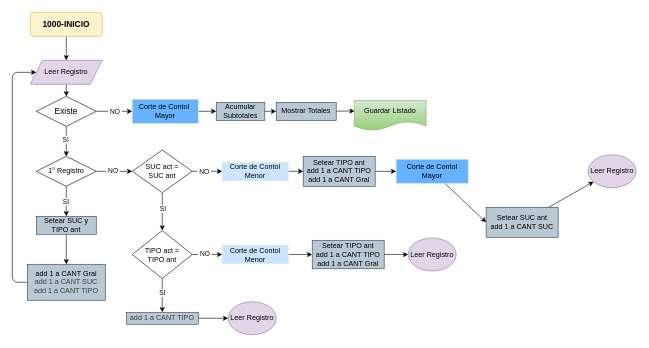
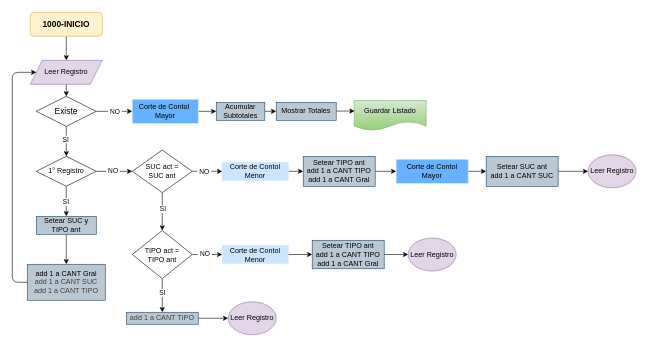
  <mxCell id="0" />
  <mxCell id="1" parent="0" />
  <mxCell id="2" value="" style="edgeStyle=none;html=1;entryX=0.5;entryY=0;entryDx=0;entryDy=0;" parent="1" source="3" target="10" edge="1"><mxGeometry relative="1" as="geometry"><mxPoint x="110" y="100" as="targetPoint" /></mxGeometry></mxCell>
  <mxCell id="3" value="1000-INICIO" style="rounded=1;whiteSpace=wrap;html=1;fillColor=#fff2cc;strokeColor=#d6b656;fontStyle=1;fontSize=14;" parent="1" vertex="1"><mxGeometry x="50" y="20" width="120" height="40" as="geometry" /></mxCell>
  <mxCell id="4" value="" style="edgeStyle=none;html=1;exitX=0.5;exitY=1;exitDx=0;exitDy=0;" parent="1" source="10" target="7" edge="1"><mxGeometry relative="1" as="geometry"><mxPoint x="110" y="140" as="sourcePoint" /></mxGeometry></mxCell>
  <mxCell id="5" style="edgeStyle=none;html=1;entryX=0.5;entryY=0;entryDx=0;entryDy=0;" parent="1" source="7" target="13" edge="1"><mxGeometry relative="1" as="geometry"><mxPoint x="110" y="239.5" as="targetPoint" /></mxGeometry></mxCell>
  <mxCell id="6" value="SI" style="edgeLabel;html=1;align=center;verticalAlign=middle;resizable=0;points=[];" parent="5" vertex="1" connectable="0"><mxGeometry x="-0.148" y="-2" relative="1" as="geometry"><mxPoint as="offset" /></mxGeometry></mxCell>
  <mxCell id="7" value="Existe" style="rhombus;whiteSpace=wrap;html=1;fontSize=14;rounded=0;fontStyle=0;" parent="1" vertex="1"><mxGeometry x="60" y="160" width="100" height="50" as="geometry" /></mxCell>
  <mxCell id="8" value="" style="endArrow=classic;html=1;entryX=0;entryY=0.5;entryDx=0;entryDy=0;exitX=1;exitY=0.5;exitDx=0;exitDy=0;" parent="1" source="7" target="17" edge="1"><mxGeometry relative="1" as="geometry"><mxPoint x="180" y="170" as="sourcePoint" /><mxPoint x="280" y="170" as="targetPoint" /></mxGeometry></mxCell>
  <mxCell id="9" value="&amp;nbsp;NO&amp;nbsp;" style="edgeLabel;resizable=0;html=1;;align=center;verticalAlign=middle;" parent="8" connectable="0" vertex="1"><mxGeometry relative="1" as="geometry" /></mxCell>
  <mxCell id="10" value="Leer Registro" style="shape=parallelogram;perimeter=parallelogramPerimeter;whiteSpace=wrap;html=1;fixedSize=1;fillColor=#e1d5e7;strokeColor=#9673a6;" parent="1" vertex="1"><mxGeometry x="50" y="100" width="120" height="40" as="geometry" /></mxCell>
  <mxCell id="11" value="" style="edgeStyle=none;html=1;" parent="1" source="13" target="30" edge="1"><mxGeometry relative="1" as="geometry" /></mxCell>
  <mxCell id="12" value="&amp;nbsp;NO&amp;nbsp;" style="edgeLabel;html=1;align=center;verticalAlign=middle;resizable=0;points=[];" parent="11" vertex="1" connectable="0"><mxGeometry x="-0.095" y="1" relative="1" as="geometry"><mxPoint as="offset" /></mxGeometry></mxCell>
  <mxCell id="13" value="1° Registro" style="rhombus;whiteSpace=wrap;html=1;" parent="1" vertex="1"><mxGeometry x="60" y="260" width="100" height="50" as="geometry" /></mxCell>
  <mxCell id="14" value="" style="endArrow=classic;html=1;exitX=0.5;exitY=1;exitDx=0;exitDy=0;entryX=0.5;entryY=0;entryDx=0;entryDy=0;" parent="1" source="13" target="19" edge="1"><mxGeometry relative="1" as="geometry"><mxPoint x="230" y="280" as="sourcePoint" /><mxPoint x="110" y="350" as="targetPoint" /></mxGeometry></mxCell>
  <mxCell id="15" value="SI&amp;nbsp;" style="edgeLabel;resizable=0;html=1;;align=center;verticalAlign=middle;" parent="14" connectable="0" vertex="1"><mxGeometry relative="1" as="geometry"><mxPoint as="offset" /></mxGeometry></mxCell>
  <mxCell id="16" style="edgeStyle=none;html=1;entryX=0;entryY=0.5;entryDx=0;entryDy=0;" parent="1" source="17" target="25" edge="1"><mxGeometry relative="1" as="geometry" /></mxCell>
  <mxCell id="17" value="Corte de Contol&amp;nbsp;&lt;div&gt;Mayor&lt;/div&gt;" style="rounded=0;whiteSpace=wrap;html=1;fillColor=#66B2FF;strokeColor=#CCE5FF;" parent="1" vertex="1"><mxGeometry x="220" y="165" width="110" height="40" as="geometry" /></mxCell>
  <mxCell id="18" style="edgeStyle=none;html=1;entryX=0.5;entryY=0;entryDx=0;entryDy=0;" parent="1" source="19" target="20" edge="1"><mxGeometry relative="1" as="geometry" /></mxCell>
  <mxCell id="19" value="&lt;span style=&quot;color: rgb(0, 0, 0); font-family: Helvetica; font-size: 12px; font-style: normal; font-variant-ligatures: normal; font-variant-caps: normal; font-weight: 400; letter-spacing: normal; orphans: 2; text-align: center; text-indent: 0px; text-transform: none; widows: 2; word-spacing: 0px; -webkit-text-stroke-width: 0px; white-space: normal; text-decoration-thickness: initial; text-decoration-style: initial; text-decoration-color: initial; float: none; display: inline !important;&quot;&gt;Setear SUC y TIPO ant&lt;/span&gt;" style="rounded=0;whiteSpace=wrap;html=1;fillColor=#bac8d3;strokeColor=#23445d;" parent="1" vertex="1"><mxGeometry x="60" y="360" width="100" height="30" as="geometry" /></mxCell>
  <mxCell id="20" value="&lt;div&gt;add 1 a CANT Gral&lt;/div&gt;&lt;div&gt;&lt;span style=&quot;color: rgb(63, 63, 63);&quot;&gt;add 1 a CANT SUC&lt;/span&gt;&lt;/div&gt;&lt;div&gt;&lt;span style=&quot;color: rgb(63, 63, 63);&quot;&gt;add 1 a CANT TIPO&lt;/span&gt;&lt;/div&gt;" style="rounded=0;whiteSpace=wrap;html=1;fillColor=#bac8d3;strokeColor=#23445d;" parent="1" vertex="1"><mxGeometry x="45" y="440" width="130" height="60" as="geometry" /></mxCell>
  <mxCell id="21" style="edgeStyle=none;html=1;exitX=0;exitY=0.5;exitDx=0;exitDy=0;entryX=0;entryY=0.5;entryDx=0;entryDy=0;" parent="1" source="20" target="10" edge="1"><mxGeometry relative="1" as="geometry"><mxPoint x="34" y="117.5" as="targetPoint" /><mxPoint x="56" y="455" as="sourcePoint" /><Array as="points"><mxPoint x="20" y="470" /><mxPoint x="20" y="120" /></Array></mxGeometry></mxCell>
  <mxCell id="22" style="edgeStyle=none;html=1;entryX=0.006;entryY=0.35;entryDx=0;entryDy=0;entryPerimeter=0;" edge="1" parent="1" source="23" target="53"><mxGeometry relative="1" as="geometry"><mxPoint x="580" y="185" as="targetPoint" /></mxGeometry></mxCell>
  <mxCell id="23" value="Mostrar Totales" style="rounded=0;whiteSpace=wrap;html=1;fillColor=#bac8d3;strokeColor=#23445d;" parent="1" vertex="1"><mxGeometry x="460" y="170" width="100" height="30" as="geometry" /></mxCell>
  <mxCell id="24" style="edgeStyle=none;html=1;entryX=0;entryY=0.5;entryDx=0;entryDy=0;" parent="1" source="25" target="23" edge="1"><mxGeometry relative="1" as="geometry" /></mxCell>
  <mxCell id="25" value="Acumular&lt;div&gt;Subtotales&lt;/div&gt;" style="rounded=0;whiteSpace=wrap;html=1;fillColor=#bac8d3;strokeColor=#23445d;" parent="1" vertex="1"><mxGeometry x="360" y="170" width="81" height="30" as="geometry" /></mxCell>
  <mxCell id="26" value="" style="edgeStyle=none;html=1;" parent="1" source="30" target="35" edge="1"><mxGeometry relative="1" as="geometry" /></mxCell>
  <mxCell id="27" value="SI" style="edgeLabel;html=1;align=center;verticalAlign=middle;resizable=0;points=[];" parent="26" vertex="1" connectable="0"><mxGeometry x="-0.407" y="-1" relative="1" as="geometry"><mxPoint x="1" y="8" as="offset" /></mxGeometry></mxCell>
  <mxCell id="28" style="edgeStyle=none;html=1;entryX=0;entryY=0.5;entryDx=0;entryDy=0;" parent="1" source="30" target="41" edge="1"><mxGeometry relative="1" as="geometry" /></mxCell>
  <mxCell id="29" value="&amp;nbsp;NO&amp;nbsp;" style="edgeLabel;html=1;align=center;verticalAlign=middle;resizable=0;points=[];" parent="28" vertex="1" connectable="0"><mxGeometry x="-0.502" y="3" relative="1" as="geometry"><mxPoint x="7" y="3" as="offset" /></mxGeometry></mxCell>
  <mxCell id="30" value="SUC act =&lt;div&gt;SUC ant&lt;/div&gt;" style="rhombus;whiteSpace=wrap;html=1;" parent="1" vertex="1"><mxGeometry x="220" y="249.5" width="100" height="71" as="geometry" /></mxCell>
  <mxCell id="31" value="" style="edgeStyle=none;html=1;" parent="1" source="35" target="37" edge="1"><mxGeometry relative="1" as="geometry" /></mxCell>
  <mxCell id="32" value="SI" style="edgeLabel;html=1;align=center;verticalAlign=middle;resizable=0;points=[];" parent="31" vertex="1" connectable="0"><mxGeometry x="-0.15" y="-1" relative="1" as="geometry"><mxPoint as="offset" /></mxGeometry></mxCell>
  <mxCell id="33" style="edgeStyle=none;html=1;" parent="1" source="35" target="44" edge="1"><mxGeometry relative="1" as="geometry" /></mxCell>
  <mxCell id="34" value="&amp;nbsp;NO&amp;nbsp;" style="edgeLabel;html=1;align=center;verticalAlign=middle;resizable=0;points=[];" parent="33" vertex="1" connectable="0"><mxGeometry x="-0.036" y="2" relative="1" as="geometry"><mxPoint x="-4" as="offset" /></mxGeometry></mxCell>
  <mxCell id="35" value="&lt;span style=&quot;color: rgb(0, 0, 0);&quot;&gt;TIPO act =&lt;/span&gt;&lt;div&gt;TIPO ant&lt;/div&gt;" style="rhombus;whiteSpace=wrap;html=1;" parent="1" vertex="1"><mxGeometry x="220" y="383.75" width="100" height="80" as="geometry" /></mxCell>
  <mxCell id="36" style="edgeStyle=none;html=1;" parent="1" source="37" target="47" edge="1"><mxGeometry relative="1" as="geometry" /></mxCell>
  <mxCell id="37" value="&lt;span style=&quot;color: rgb(63, 63, 63);&quot;&gt;add 1 a CANT TIPO&lt;/span&gt;" style="whiteSpace=wrap;html=1;fillColor=#bac8d3;strokeColor=#23445d;" parent="1" vertex="1"><mxGeometry x="210" y="520" width="120" height="20" as="geometry" /></mxCell>
  <mxCell id="38" style="edgeStyle=none;html=1;entryX=0;entryY=0.5;entryDx=0;entryDy=0;" parent="1" source="39" target="52" edge="1"><mxGeometry relative="1" as="geometry" /></mxCell>
  <mxCell id="39" value="Corte de Contol&lt;div&gt;Mayor&lt;/div&gt;" style="rounded=0;whiteSpace=wrap;html=1;fillColor=#66B2FF;strokeColor=#CCE5FF;" parent="1" vertex="1"><mxGeometry x="660" y="265" width="120" height="40" as="geometry" /></mxCell>
  <mxCell id="40" style="edgeStyle=none;html=1;entryX=0;entryY=0.5;entryDx=0;entryDy=0;" parent="1" source="41" target="50" edge="1"><mxGeometry relative="1" as="geometry" /></mxCell>
  <mxCell id="41" value="Corte de Contol&lt;div&gt;Menor&lt;/div&gt;" style="rounded=0;whiteSpace=wrap;html=1;fillColor=#CCE5FF;strokeColor=#CCE5FF;" parent="1" vertex="1"><mxGeometry x="370" y="270" width="110" height="30" as="geometry" /></mxCell>
  <mxCell id="42" value="Leer Registro" style="ellipse;whiteSpace=wrap;html=1;fillColor=#e1d5e7;strokeColor=#9673a6;" parent="1" vertex="1"><mxGeometry x="980" y="257.5" width="80" height="55" as="geometry" /></mxCell>
  <mxCell id="43" style="edgeStyle=none;html=1;entryX=0;entryY=0.5;entryDx=0;entryDy=0;" parent="1" source="44" target="46" edge="1"><mxGeometry relative="1" as="geometry" /></mxCell>
  <mxCell id="44" value="Corte de Contol&lt;div&gt;Menor&lt;/div&gt;" style="rounded=0;whiteSpace=wrap;html=1;fillColor=#CCE5FF;strokeColor=#CCE5FF;" parent="1" vertex="1"><mxGeometry x="370" y="408.75" width="110" height="30" as="geometry" /></mxCell>
  <mxCell id="45" style="edgeStyle=none;html=1;entryX=0;entryY=0.5;entryDx=0;entryDy=0;" parent="1" source="46" target="48" edge="1"><mxGeometry relative="1" as="geometry" /></mxCell>
  <mxCell id="46" value="&lt;span style=&quot;color: rgb(0, 0, 0);&quot;&gt;Setear TIPO ant&lt;/span&gt;&lt;div&gt;add 1 a CANT TIPO&lt;/div&gt;&lt;div&gt;add 1 a CANT Gral&lt;/div&gt;" style="rounded=0;whiteSpace=wrap;html=1;fillColor=#bac8d3;strokeColor=#23445d;" parent="1" vertex="1"><mxGeometry x="520" y="400" width="120" height="47.5" as="geometry" /></mxCell>
  <mxCell id="47" value="Leer Registro" style="ellipse;whiteSpace=wrap;html=1;fillColor=#e1d5e7;strokeColor=#9673a6;" parent="1" vertex="1"><mxGeometry x="380" y="502.5" width="80" height="55" as="geometry" /></mxCell>
  <mxCell id="48" value="Leer Registro" style="ellipse;whiteSpace=wrap;html=1;fillColor=#e1d5e7;strokeColor=#9673a6;" parent="1" vertex="1"><mxGeometry x="680" y="396.25" width="80" height="55" as="geometry" /></mxCell>
  <mxCell id="49" style="edgeStyle=none;html=1;entryX=0;entryY=0.5;entryDx=0;entryDy=0;" parent="1" source="50" target="39" edge="1"><mxGeometry relative="1" as="geometry" /></mxCell>
  <mxCell id="50" value="Setear TIPO ant&lt;div&gt;add 1 a CANT TIPO&lt;/div&gt;&lt;div&gt;add 1 a CANT Gral&lt;/div&gt;" style="rounded=0;whiteSpace=wrap;html=1;fillColor=#bac8d3;strokeColor=#23445d;" parent="1" vertex="1"><mxGeometry x="505" y="260" width="120" height="50" as="geometry" /></mxCell>
  <mxCell id="51" value="" style="edgeStyle=none;html=1;" parent="1" source="52" target="42" edge="1"><mxGeometry relative="1" as="geometry" /></mxCell>
- <mxCell id="52" value="Setear SUC ant&lt;div&gt;add 1 a CANT SUC&lt;/div&gt;" style="rounded=0;whiteSpace=wrap;html=1;fillColor=#bac8d3;strokeColor=#23445d;" parent="1" vertex="1"><mxGeometry x="810" y="345" width="120" height="50" as="geometry" /></mxCell>
+ <mxCell id="52" value="Setear SUC ant&lt;div&gt;add 1 a CANT SUC&lt;/div&gt;" style="rounded=0;whiteSpace=wrap;html=1;fillColor=#bac8d3;strokeColor=#23445d;" parent="1" vertex="1"><mxGeometry x="810" y="260" width="120" height="50" as="geometry" /></mxCell>
  <mxCell id="53" value="Guardar Listado" style="shape=document;whiteSpace=wrap;html=1;boundedLbl=1;fillColor=#d5e8d4;gradientColor=#97d077;strokeColor=#82b366;" vertex="1" parent="1"><mxGeometry x="590" y="167" width="120" height="50" as="geometry" /></mxCell>
